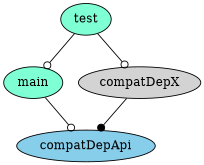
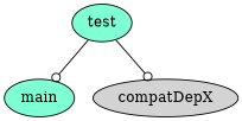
  digraph {
    node [fillcolor=aquamarine style=filled]
    edge [arrowhead=odot]
    test
    main
    compatDepX [fillcolor=lightgrey]
-   compatDepApi [fillcolor=skyblue]
    test -> main
    test -> compatDepX
-   main -> compatDepApi
-   compatDepX -> compatDepApi [arrowhead=dot]
  }
